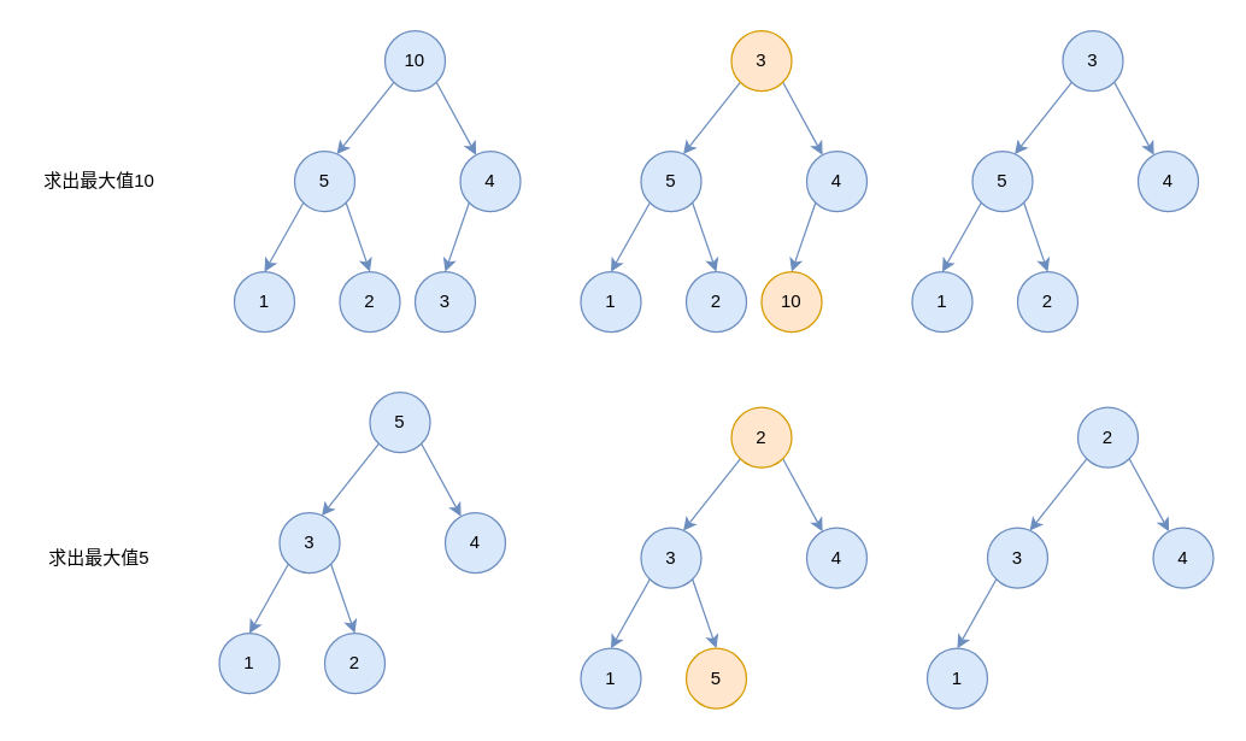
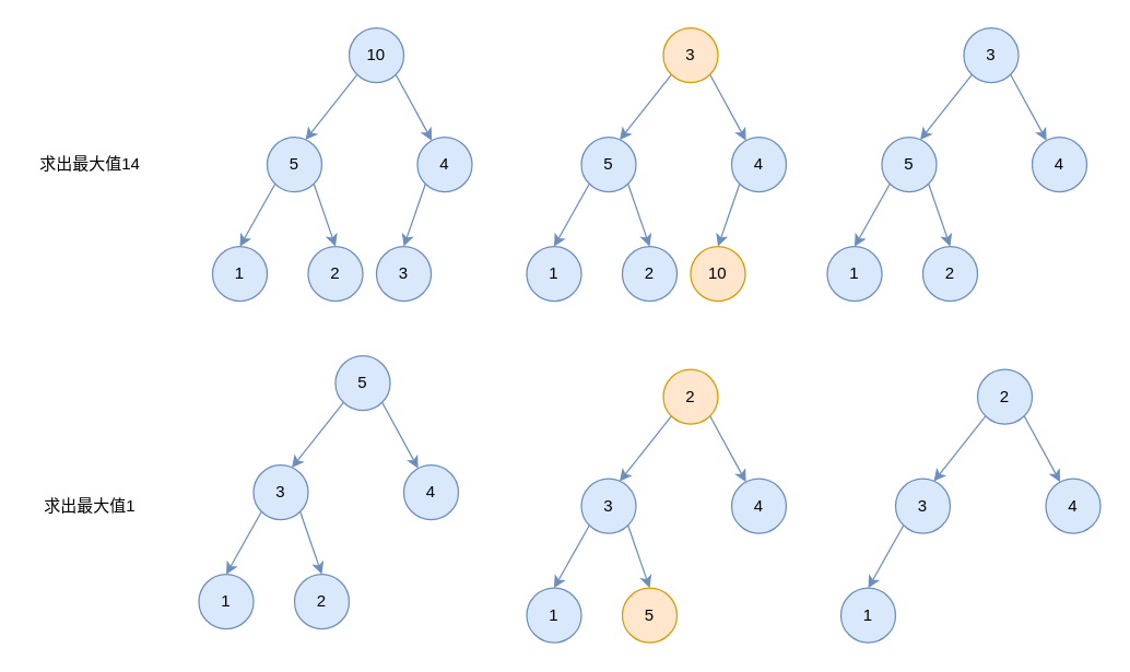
  <mxCell id="0" />
  <mxCell id="1" parent="0" />
  <mxCell id="2" style="rounded=0;orthogonalLoop=1;jettySize=auto;html=1;exitX=0;exitY=1;exitDx=0;exitDy=0;entryX=0.7;entryY=0.05;entryDx=0;entryDy=0;entryPerimeter=0;fillColor=#dae8fc;strokeColor=#6c8ebf;" edge="1" parent="1" source="4" target="7"><mxGeometry relative="1" as="geometry" /></mxCell>
  <mxCell id="3" style="edgeStyle=none;rounded=0;orthogonalLoop=1;jettySize=auto;html=1;exitX=1;exitY=1;exitDx=0;exitDy=0;fillColor=#dae8fc;strokeColor=#6c8ebf;" edge="1" parent="1" source="4" target="9"><mxGeometry relative="1" as="geometry" /></mxCell>
  <mxCell id="4" value="10" style="ellipse;whiteSpace=wrap;html=1;aspect=fixed;fillColor=#dae8fc;strokeColor=#6c8ebf;" vertex="1" parent="1"><mxGeometry x="255" y="20" width="40" height="40" as="geometry" /></mxCell>
  <mxCell id="5" style="edgeStyle=none;rounded=0;orthogonalLoop=1;jettySize=auto;html=1;exitX=0;exitY=1;exitDx=0;exitDy=0;entryX=0.5;entryY=0;entryDx=0;entryDy=0;fillColor=#dae8fc;strokeColor=#6c8ebf;" edge="1" parent="1" source="7"><mxGeometry relative="1" as="geometry"><mxPoint x="175" y="180" as="targetPoint" /></mxGeometry></mxCell>
  <mxCell id="6" style="edgeStyle=none;rounded=0;orthogonalLoop=1;jettySize=auto;html=1;exitX=1;exitY=1;exitDx=0;exitDy=0;entryX=0.5;entryY=0;entryDx=0;entryDy=0;fillColor=#dae8fc;strokeColor=#6c8ebf;" edge="1" parent="1" source="7" target="10"><mxGeometry relative="1" as="geometry" /></mxCell>
  <mxCell id="7" value="5" style="ellipse;whiteSpace=wrap;html=1;aspect=fixed;fillColor=#dae8fc;strokeColor=#6c8ebf;" vertex="1" parent="1"><mxGeometry x="195" y="100" width="40" height="40" as="geometry" /></mxCell>
  <mxCell id="8" style="edgeStyle=none;rounded=0;orthogonalLoop=1;jettySize=auto;html=1;exitX=0;exitY=1;exitDx=0;exitDy=0;entryX=0.5;entryY=0;entryDx=0;entryDy=0;fillColor=#dae8fc;strokeColor=#6c8ebf;" edge="1" parent="1" source="9" target="11"><mxGeometry relative="1" as="geometry" /></mxCell>
  <mxCell id="9" value="4" style="ellipse;whiteSpace=wrap;html=1;aspect=fixed;fillColor=#dae8fc;strokeColor=#6c8ebf;" vertex="1" parent="1"><mxGeometry x="305" y="100" width="40" height="40" as="geometry" /></mxCell>
  <mxCell id="10" value="2" style="ellipse;whiteSpace=wrap;html=1;aspect=fixed;fillColor=#dae8fc;strokeColor=#6c8ebf;" vertex="1" parent="1"><mxGeometry x="225" y="180" width="40" height="40" as="geometry" /></mxCell>
  <mxCell id="11" value="3" style="ellipse;whiteSpace=wrap;html=1;aspect=fixed;fillColor=#dae8fc;strokeColor=#6c8ebf;" vertex="1" parent="1"><mxGeometry x="275" y="180" width="40" height="40" as="geometry" /></mxCell>
  <mxCell id="12" value="1" style="ellipse;whiteSpace=wrap;html=1;aspect=fixed;fillColor=#dae8fc;strokeColor=#6c8ebf;" vertex="1" parent="1"><mxGeometry x="155" y="180" width="40" height="40" as="geometry" /></mxCell>
  <mxCell id="13" style="rounded=0;orthogonalLoop=1;jettySize=auto;html=1;exitX=0;exitY=1;exitDx=0;exitDy=0;entryX=0.7;entryY=0.05;entryDx=0;entryDy=0;entryPerimeter=0;fillColor=#dae8fc;strokeColor=#6c8ebf;" edge="1" parent="1" source="15" target="18"><mxGeometry relative="1" as="geometry" /></mxCell>
  <mxCell id="14" style="edgeStyle=none;rounded=0;orthogonalLoop=1;jettySize=auto;html=1;exitX=1;exitY=1;exitDx=0;exitDy=0;fillColor=#dae8fc;strokeColor=#6c8ebf;" edge="1" parent="1" source="15" target="20"><mxGeometry relative="1" as="geometry" /></mxCell>
  <mxCell id="15" value="3" style="ellipse;whiteSpace=wrap;html=1;aspect=fixed;fillColor=#ffe6cc;strokeColor=#d79b00;" vertex="1" parent="1"><mxGeometry x="485" y="20" width="40" height="40" as="geometry" /></mxCell>
  <mxCell id="16" style="edgeStyle=none;rounded=0;orthogonalLoop=1;jettySize=auto;html=1;exitX=0;exitY=1;exitDx=0;exitDy=0;entryX=0.5;entryY=0;entryDx=0;entryDy=0;fillColor=#dae8fc;strokeColor=#6c8ebf;" edge="1" parent="1" source="18"><mxGeometry relative="1" as="geometry"><mxPoint x="405" y="180" as="targetPoint" /></mxGeometry></mxCell>
  <mxCell id="17" style="edgeStyle=none;rounded=0;orthogonalLoop=1;jettySize=auto;html=1;exitX=1;exitY=1;exitDx=0;exitDy=0;entryX=0.5;entryY=0;entryDx=0;entryDy=0;fillColor=#dae8fc;strokeColor=#6c8ebf;" edge="1" parent="1" source="18" target="21"><mxGeometry relative="1" as="geometry" /></mxCell>
  <mxCell id="18" value="5" style="ellipse;whiteSpace=wrap;html=1;aspect=fixed;fillColor=#dae8fc;strokeColor=#6c8ebf;" vertex="1" parent="1"><mxGeometry x="425" y="100" width="40" height="40" as="geometry" /></mxCell>
  <mxCell id="19" style="edgeStyle=none;rounded=0;orthogonalLoop=1;jettySize=auto;html=1;exitX=0;exitY=1;exitDx=0;exitDy=0;entryX=0.5;entryY=0;entryDx=0;entryDy=0;fillColor=#dae8fc;strokeColor=#6c8ebf;" edge="1" parent="1" source="20" target="22"><mxGeometry relative="1" as="geometry" /></mxCell>
  <mxCell id="20" value="4" style="ellipse;whiteSpace=wrap;html=1;aspect=fixed;fillColor=#dae8fc;strokeColor=#6c8ebf;" vertex="1" parent="1"><mxGeometry x="535" y="100" width="40" height="40" as="geometry" /></mxCell>
  <mxCell id="21" value="2" style="ellipse;whiteSpace=wrap;html=1;aspect=fixed;fillColor=#dae8fc;strokeColor=#6c8ebf;" vertex="1" parent="1"><mxGeometry x="455" y="180" width="40" height="40" as="geometry" /></mxCell>
  <mxCell id="22" value="10" style="ellipse;whiteSpace=wrap;html=1;aspect=fixed;fillColor=#ffe6cc;strokeColor=#d79b00;" vertex="1" parent="1"><mxGeometry x="505" y="180" width="40" height="40" as="geometry" /></mxCell>
  <mxCell id="23" value="1" style="ellipse;whiteSpace=wrap;html=1;aspect=fixed;fillColor=#dae8fc;strokeColor=#6c8ebf;" vertex="1" parent="1"><mxGeometry x="385" y="180" width="40" height="40" as="geometry" /></mxCell>
  <mxCell id="24" style="rounded=0;orthogonalLoop=1;jettySize=auto;html=1;exitX=0;exitY=1;exitDx=0;exitDy=0;entryX=0.7;entryY=0.05;entryDx=0;entryDy=0;entryPerimeter=0;fillColor=#dae8fc;strokeColor=#6c8ebf;" edge="1" parent="1" source="26" target="29"><mxGeometry relative="1" as="geometry" /></mxCell>
  <mxCell id="25" style="edgeStyle=none;rounded=0;orthogonalLoop=1;jettySize=auto;html=1;exitX=1;exitY=1;exitDx=0;exitDy=0;fillColor=#dae8fc;strokeColor=#6c8ebf;" edge="1" parent="1" source="26" target="30"><mxGeometry relative="1" as="geometry" /></mxCell>
  <mxCell id="26" value="5" style="ellipse;whiteSpace=wrap;html=1;aspect=fixed;fillColor=#dae8fc;strokeColor=#6c8ebf;" vertex="1" parent="1"><mxGeometry x="245" y="260" width="40" height="40" as="geometry" /></mxCell>
  <mxCell id="27" style="edgeStyle=none;rounded=0;orthogonalLoop=1;jettySize=auto;html=1;exitX=0;exitY=1;exitDx=0;exitDy=0;entryX=0.5;entryY=0;entryDx=0;entryDy=0;fillColor=#dae8fc;strokeColor=#6c8ebf;" edge="1" parent="1" source="29"><mxGeometry relative="1" as="geometry"><mxPoint x="165" y="420" as="targetPoint" /></mxGeometry></mxCell>
  <mxCell id="28" style="edgeStyle=none;rounded=0;orthogonalLoop=1;jettySize=auto;html=1;exitX=1;exitY=1;exitDx=0;exitDy=0;entryX=0.5;entryY=0;entryDx=0;entryDy=0;fillColor=#dae8fc;strokeColor=#6c8ebf;" edge="1" parent="1" source="29" target="31"><mxGeometry relative="1" as="geometry" /></mxCell>
  <mxCell id="29" value="3" style="ellipse;whiteSpace=wrap;html=1;aspect=fixed;fillColor=#dae8fc;strokeColor=#6c8ebf;" vertex="1" parent="1"><mxGeometry x="185" y="340" width="40" height="40" as="geometry" /></mxCell>
  <mxCell id="30" value="4" style="ellipse;whiteSpace=wrap;html=1;aspect=fixed;fillColor=#dae8fc;strokeColor=#6c8ebf;" vertex="1" parent="1"><mxGeometry x="295" y="340" width="40" height="40" as="geometry" /></mxCell>
  <mxCell id="31" value="2" style="ellipse;whiteSpace=wrap;html=1;aspect=fixed;fillColor=#dae8fc;strokeColor=#6c8ebf;" vertex="1" parent="1"><mxGeometry x="215" y="420" width="40" height="40" as="geometry" /></mxCell>
  <mxCell id="32" value="1" style="ellipse;whiteSpace=wrap;html=1;aspect=fixed;fillColor=#dae8fc;strokeColor=#6c8ebf;" vertex="1" parent="1"><mxGeometry x="145" y="420" width="40" height="40" as="geometry" /></mxCell>
  <mxCell id="33" style="rounded=0;orthogonalLoop=1;jettySize=auto;html=1;exitX=0;exitY=1;exitDx=0;exitDy=0;entryX=0.7;entryY=0.05;entryDx=0;entryDy=0;entryPerimeter=0;fillColor=#dae8fc;strokeColor=#6c8ebf;" edge="1" parent="1" source="35" target="38"><mxGeometry relative="1" as="geometry" /></mxCell>
  <mxCell id="34" style="edgeStyle=none;rounded=0;orthogonalLoop=1;jettySize=auto;html=1;exitX=1;exitY=1;exitDx=0;exitDy=0;fillColor=#dae8fc;strokeColor=#6c8ebf;" edge="1" parent="1" source="35" target="39"><mxGeometry relative="1" as="geometry" /></mxCell>
  <mxCell id="35" value="2" style="ellipse;whiteSpace=wrap;html=1;aspect=fixed;fillColor=#ffe6cc;strokeColor=#d79b00;" vertex="1" parent="1"><mxGeometry x="485" y="270" width="40" height="40" as="geometry" /></mxCell>
  <mxCell id="36" style="edgeStyle=none;rounded=0;orthogonalLoop=1;jettySize=auto;html=1;exitX=0;exitY=1;exitDx=0;exitDy=0;entryX=0.5;entryY=0;entryDx=0;entryDy=0;fillColor=#dae8fc;strokeColor=#6c8ebf;" edge="1" parent="1" source="38"><mxGeometry relative="1" as="geometry"><mxPoint x="405" y="430" as="targetPoint" /></mxGeometry></mxCell>
  <mxCell id="37" style="edgeStyle=none;rounded=0;orthogonalLoop=1;jettySize=auto;html=1;exitX=1;exitY=1;exitDx=0;exitDy=0;entryX=0.5;entryY=0;entryDx=0;entryDy=0;fillColor=#dae8fc;strokeColor=#6c8ebf;" edge="1" parent="1" source="38" target="40"><mxGeometry relative="1" as="geometry" /></mxCell>
  <mxCell id="38" value="3" style="ellipse;whiteSpace=wrap;html=1;aspect=fixed;fillColor=#dae8fc;strokeColor=#6c8ebf;" vertex="1" parent="1"><mxGeometry x="425" y="350" width="40" height="40" as="geometry" /></mxCell>
  <mxCell id="39" value="4" style="ellipse;whiteSpace=wrap;html=1;aspect=fixed;fillColor=#dae8fc;strokeColor=#6c8ebf;" vertex="1" parent="1"><mxGeometry x="535" y="350" width="40" height="40" as="geometry" /></mxCell>
  <mxCell id="40" value="5" style="ellipse;whiteSpace=wrap;html=1;aspect=fixed;fillColor=#ffe6cc;strokeColor=#d79b00;" vertex="1" parent="1"><mxGeometry x="455" y="430" width="40" height="40" as="geometry" /></mxCell>
  <mxCell id="41" value="1" style="ellipse;whiteSpace=wrap;html=1;aspect=fixed;fillColor=#dae8fc;strokeColor=#6c8ebf;" vertex="1" parent="1"><mxGeometry x="385" y="430" width="40" height="40" as="geometry" /></mxCell>
  <mxCell id="42" style="rounded=0;orthogonalLoop=1;jettySize=auto;html=1;exitX=0;exitY=1;exitDx=0;exitDy=0;entryX=0.7;entryY=0.05;entryDx=0;entryDy=0;entryPerimeter=0;fillColor=#dae8fc;strokeColor=#6c8ebf;" edge="1" parent="1" source="44" target="47"><mxGeometry relative="1" as="geometry" /></mxCell>
  <mxCell id="43" style="edgeStyle=none;rounded=0;orthogonalLoop=1;jettySize=auto;html=1;exitX=1;exitY=1;exitDx=0;exitDy=0;fillColor=#dae8fc;strokeColor=#6c8ebf;" edge="1" parent="1" source="44" target="48"><mxGeometry relative="1" as="geometry" /></mxCell>
  <mxCell id="44" value="3" style="ellipse;whiteSpace=wrap;html=1;aspect=fixed;fillColor=#dae8fc;strokeColor=#6c8ebf;" vertex="1" parent="1"><mxGeometry x="705" y="20" width="40" height="40" as="geometry" /></mxCell>
  <mxCell id="45" style="edgeStyle=none;rounded=0;orthogonalLoop=1;jettySize=auto;html=1;exitX=0;exitY=1;exitDx=0;exitDy=0;entryX=0.5;entryY=0;entryDx=0;entryDy=0;fillColor=#dae8fc;strokeColor=#6c8ebf;" edge="1" parent="1" source="47"><mxGeometry relative="1" as="geometry"><mxPoint x="625" y="180" as="targetPoint" /></mxGeometry></mxCell>
  <mxCell id="46" style="edgeStyle=none;rounded=0;orthogonalLoop=1;jettySize=auto;html=1;exitX=1;exitY=1;exitDx=0;exitDy=0;entryX=0.5;entryY=0;entryDx=0;entryDy=0;fillColor=#dae8fc;strokeColor=#6c8ebf;" edge="1" parent="1" source="47" target="49"><mxGeometry relative="1" as="geometry" /></mxCell>
  <mxCell id="47" value="5" style="ellipse;whiteSpace=wrap;html=1;aspect=fixed;fillColor=#dae8fc;strokeColor=#6c8ebf;" vertex="1" parent="1"><mxGeometry x="645" y="100" width="40" height="40" as="geometry" /></mxCell>
  <mxCell id="48" value="4" style="ellipse;whiteSpace=wrap;html=1;aspect=fixed;fillColor=#dae8fc;strokeColor=#6c8ebf;" vertex="1" parent="1"><mxGeometry x="755" y="100" width="40" height="40" as="geometry" /></mxCell>
  <mxCell id="49" value="2" style="ellipse;whiteSpace=wrap;html=1;aspect=fixed;fillColor=#dae8fc;strokeColor=#6c8ebf;" vertex="1" parent="1"><mxGeometry x="675" y="180" width="40" height="40" as="geometry" /></mxCell>
  <mxCell id="50" value="1" style="ellipse;whiteSpace=wrap;html=1;aspect=fixed;fillColor=#dae8fc;strokeColor=#6c8ebf;" vertex="1" parent="1"><mxGeometry x="605" y="180" width="40" height="40" as="geometry" /></mxCell>
  <mxCell id="51" style="rounded=0;orthogonalLoop=1;jettySize=auto;html=1;exitX=0;exitY=1;exitDx=0;exitDy=0;entryX=0.7;entryY=0.05;entryDx=0;entryDy=0;entryPerimeter=0;fillColor=#dae8fc;strokeColor=#6c8ebf;" edge="1" parent="1" source="53" target="55"><mxGeometry relative="1" as="geometry" /></mxCell>
  <mxCell id="52" style="edgeStyle=none;rounded=0;orthogonalLoop=1;jettySize=auto;html=1;exitX=1;exitY=1;exitDx=0;exitDy=0;fillColor=#dae8fc;strokeColor=#6c8ebf;" edge="1" parent="1" source="53" target="56"><mxGeometry relative="1" as="geometry" /></mxCell>
  <mxCell id="53" value="2" style="ellipse;whiteSpace=wrap;html=1;aspect=fixed;fillColor=#dae8fc;strokeColor=#6c8ebf;" vertex="1" parent="1"><mxGeometry x="715" y="270" width="40" height="40" as="geometry" /></mxCell>
  <mxCell id="54" style="edgeStyle=none;rounded=0;orthogonalLoop=1;jettySize=auto;html=1;exitX=0;exitY=1;exitDx=0;exitDy=0;entryX=0.5;entryY=0;entryDx=0;entryDy=0;fillColor=#dae8fc;strokeColor=#6c8ebf;" edge="1" parent="1" source="55"><mxGeometry relative="1" as="geometry"><mxPoint x="635" y="430" as="targetPoint" /></mxGeometry></mxCell>
  <mxCell id="55" value="3" style="ellipse;whiteSpace=wrap;html=1;aspect=fixed;fillColor=#dae8fc;strokeColor=#6c8ebf;" vertex="1" parent="1"><mxGeometry x="655" y="350" width="40" height="40" as="geometry" /></mxCell>
  <mxCell id="56" value="4" style="ellipse;whiteSpace=wrap;html=1;aspect=fixed;fillColor=#dae8fc;strokeColor=#6c8ebf;" vertex="1" parent="1"><mxGeometry x="765" y="350" width="40" height="40" as="geometry" /></mxCell>
  <mxCell id="57" value="1" style="ellipse;whiteSpace=wrap;html=1;aspect=fixed;fillColor=#dae8fc;strokeColor=#6c8ebf;" vertex="1" parent="1"><mxGeometry x="615" y="430" width="40" height="40" as="geometry" /></mxCell>
- <mxCell id="58" value="求出最大值10" style="text;html=1;align=center;verticalAlign=middle;resizable=0;points=[];autosize=1;strokeColor=none;" vertex="1" parent="1"><mxGeometry x="20" y="110" width="90" height="20" as="geometry" /></mxCell>
- <mxCell id="59" value="求出最大值5" style="text;html=1;align=center;verticalAlign=middle;resizable=0;points=[];autosize=1;strokeColor=none;" vertex="1" parent="1"><mxGeometry x="25" y="360" width="80" height="20" as="geometry" /></mxCell>
+ <mxCell id="58" value="求出最大值14" style="text;html=1;align=center;verticalAlign=middle;resizable=0;points=[];autosize=1;strokeColor=none;" vertex="1" parent="1"><mxGeometry x="20" y="110" width="90" height="20" as="geometry" /></mxCell>
+ <mxCell id="59" value="求出最大值1" style="text;html=1;align=center;verticalAlign=middle;resizable=0;points=[];autosize=1;strokeColor=none;" vertex="1" parent="1"><mxGeometry x="25" y="360" width="80" height="20" as="geometry" /></mxCell>
